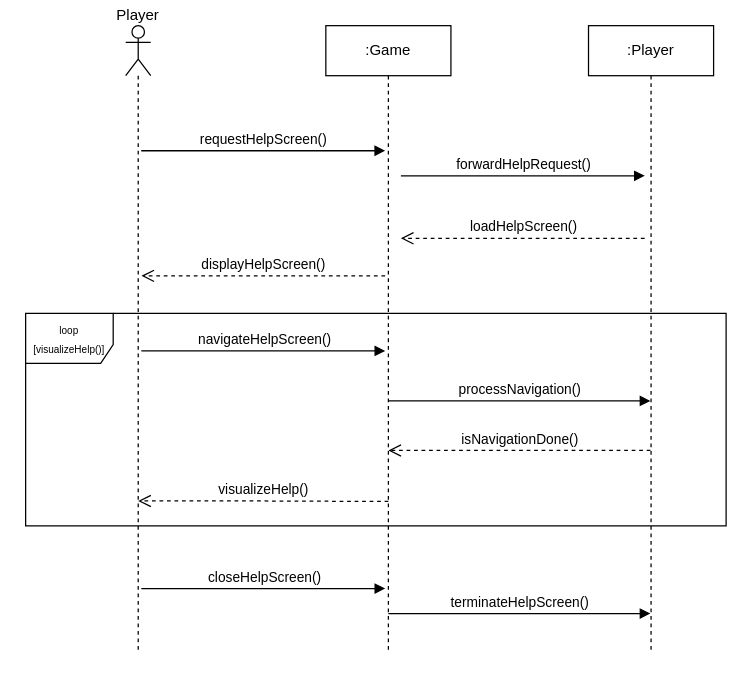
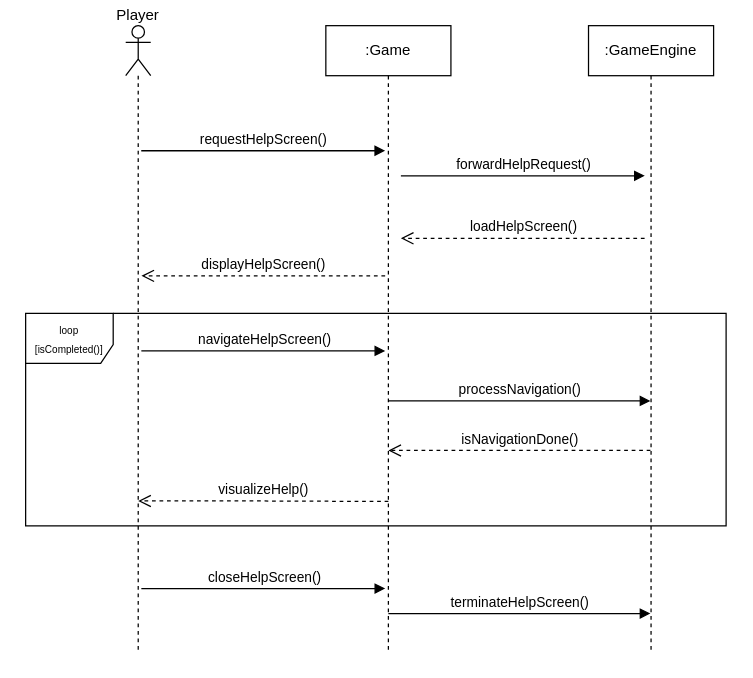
  <mxCell id="0" />
  <mxCell id="1" parent="0" />
  <mxCell id="2" value="Player&lt;div&gt;&lt;br&gt;&lt;/div&gt;&lt;div&gt;&lt;br&gt;&lt;/div&gt;&lt;div&gt;&lt;br&gt;&lt;/div&gt;&lt;div&gt;&lt;br&gt;&lt;/div&gt;" style="shape=umlLifeline;perimeter=lifelinePerimeter;whiteSpace=wrap;html=1;container=1;dropTarget=0;collapsible=0;recursiveResize=0;outlineConnect=0;portConstraint=eastwest;newEdgeStyle={&quot;curved&quot;:0,&quot;rounded&quot;:0};participant=umlActor;" parent="1" vertex="1"><mxGeometry x="100" y="20" width="20" height="500" as="geometry" /></mxCell>
  <mxCell id="3" value=":Game" style="shape=umlLifeline;perimeter=lifelinePerimeter;whiteSpace=wrap;html=1;container=1;dropTarget=0;collapsible=0;recursiveResize=0;outlineConnect=0;portConstraint=eastwest;newEdgeStyle={&quot;curved&quot;:0,&quot;rounded&quot;:0};" parent="1" vertex="1"><mxGeometry x="260" y="20" width="100" height="500" as="geometry" /></mxCell>
  <mxCell id="4" value="requestHelpScreen()" style="html=1;verticalAlign=bottom;endArrow=block;curved=0;rounded=0;" parent="1" edge="1"><mxGeometry width="80" relative="1" as="geometry"><mxPoint x="112.42" y="120" as="sourcePoint" /><mxPoint x="307.42" y="120" as="targetPoint" /></mxGeometry></mxCell>
  <mxCell id="5" value="loadHelpScreen()" style="html=1;verticalAlign=bottom;endArrow=open;dashed=1;endSize=8;curved=0;rounded=0;" parent="1" edge="1"><mxGeometry x="-0.002" relative="1" as="geometry"><mxPoint x="514.84" y="190" as="sourcePoint" /><mxPoint x="319.995" y="190" as="targetPoint" /><Array as="points"><mxPoint x="429.84" y="190" /></Array><mxPoint as="offset" /></mxGeometry></mxCell>
  <mxCell id="6" value="closeHelpScreen()" style="html=1;verticalAlign=bottom;endArrow=block;curved=0;rounded=0;" parent="1" edge="1"><mxGeometry width="80" relative="1" as="geometry"><mxPoint x="112.5" y="470" as="sourcePoint" /><mxPoint x="307.5" y="470" as="targetPoint" /><mxPoint as="offset" /></mxGeometry></mxCell>
  <mxCell id="7" value="terminateHelpScreen()" style="html=1;verticalAlign=bottom;endArrow=block;curved=0;rounded=0;" parent="1" edge="1" target="12"><mxGeometry width="80" relative="1" as="geometry"><mxPoint x="310" y="490" as="sourcePoint" /><mxPoint x="505" y="490" as="targetPoint" /></mxGeometry></mxCell>
- <mxCell id="8" value="&lt;span style=&quot;font-size: 8px;&quot;&gt;loop&lt;/span&gt;&lt;div&gt;&lt;span style=&quot;font-size: 8px;&quot;&gt;[visualizeHelp()]&lt;/span&gt;&lt;/div&gt;" style="shape=umlFrame;whiteSpace=wrap;html=1;pointerEvents=0;width=70;height=40;" parent="1" vertex="1"><mxGeometry x="20" y="250" width="560" height="170" as="geometry" /></mxCell>
+ <mxCell id="8" value="&lt;span style=&quot;font-size: 8px;&quot;&gt;loop&lt;/span&gt;&lt;div&gt;&lt;span style=&quot;font-size: 8px;&quot;&gt;[isCompleted()]&lt;/span&gt;&lt;/div&gt;" style="shape=umlFrame;whiteSpace=wrap;html=1;pointerEvents=0;width=70;height=40;" parent="1" vertex="1"><mxGeometry x="20" y="250" width="560" height="170" as="geometry" /></mxCell>
  <mxCell id="9" value="displayHelpScreen()" style="html=1;verticalAlign=bottom;endArrow=open;dashed=1;endSize=8;curved=0;rounded=0;" parent="1" edge="1"><mxGeometry x="0.0" relative="1" as="geometry"><mxPoint x="307.42" y="220" as="sourcePoint" /><mxPoint x="112.575" y="220" as="targetPoint" /><Array as="points"><mxPoint x="222.42" y="220" /></Array><mxPoint as="offset" /></mxGeometry></mxCell>
  <mxCell id="10" value="navigateHelpScreen()" style="html=1;verticalAlign=bottom;endArrow=block;curved=0;rounded=0;" parent="1" edge="1"><mxGeometry width="80" relative="1" as="geometry"><mxPoint x="112.5" y="280" as="sourcePoint" /><mxPoint x="307.5" y="280" as="targetPoint" /><Array as="points"><mxPoint x="210" y="280" /></Array><mxPoint as="offset" /></mxGeometry></mxCell>
  <mxCell id="11" value="processNavigation()" style="html=1;verticalAlign=bottom;endArrow=block;curved=0;rounded=0;" parent="1" edge="1" target="12"><mxGeometry width="80" relative="1" as="geometry"><mxPoint x="310" y="320" as="sourcePoint" /><mxPoint x="505" y="320" as="targetPoint" /><Array as="points"><mxPoint x="407.5" y="320" /></Array><mxPoint as="offset" /></mxGeometry></mxCell>
- <mxCell id="12" value=":Player" style="shape=umlLifeline;perimeter=lifelinePerimeter;whiteSpace=wrap;html=1;container=1;dropTarget=0;collapsible=0;recursiveResize=0;outlineConnect=0;portConstraint=eastwest;newEdgeStyle={&quot;curved&quot;:0,&quot;rounded&quot;:0};" vertex="1" parent="1"><mxGeometry x="470" y="20" width="100" height="500" as="geometry" /></mxCell>
+ <mxCell id="12" value=":GameEngine" style="shape=umlLifeline;perimeter=lifelinePerimeter;whiteSpace=wrap;html=1;container=1;dropTarget=0;collapsible=0;recursiveResize=0;outlineConnect=0;portConstraint=eastwest;newEdgeStyle={&quot;curved&quot;:0,&quot;rounded&quot;:0};" vertex="1" parent="1"><mxGeometry x="470" y="20" width="100" height="500" as="geometry" /></mxCell>
  <mxCell id="13" value="forwardHelpRequest()" style="html=1;verticalAlign=bottom;endArrow=block;curved=0;rounded=0;" edge="1" parent="1"><mxGeometry width="80" relative="1" as="geometry"><mxPoint x="320" y="140" as="sourcePoint" /><mxPoint x="515" y="140" as="targetPoint" /></mxGeometry></mxCell>
  <mxCell id="14" value="isNavigationDone()" style="html=1;verticalAlign=bottom;endArrow=open;dashed=1;endSize=8;curved=0;rounded=0;" edge="1" parent="1" source="12"><mxGeometry x="-0.002" relative="1" as="geometry"><mxPoint x="504.84" y="359.6" as="sourcePoint" /><mxPoint x="309.995" y="359.6" as="targetPoint" /><Array as="points"><mxPoint x="419.84" y="359.6" /></Array><mxPoint as="offset" /></mxGeometry></mxCell>
  <mxCell id="15" value="visualizeHelp()" style="html=1;verticalAlign=bottom;endArrow=open;dashed=1;endSize=8;curved=0;rounded=0;" edge="1" parent="1"><mxGeometry x="-0.002" relative="1" as="geometry"><mxPoint x="310" y="400.4" as="sourcePoint" /><mxPoint x="110" y="400" as="targetPoint" /><Array as="points"><mxPoint x="209.84" y="400" /></Array><mxPoint as="offset" /></mxGeometry></mxCell>
